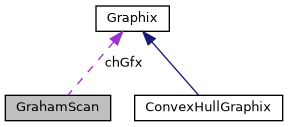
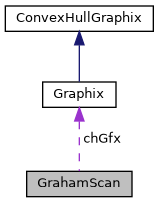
  digraph {
    node [color=black fillcolor=white fontname=Helvetica fontsize=10 shape=record style=filled]
    edge [dir=back fontname=Helvetica fontsize=10 labelfontname=Helvetica labelfontsize=10]
    n1 [fillcolor=grey75 fontcolor=black height=0.2 label=GrahamScan width=0.4]
    n2 [height=0.2 label=ConvexHullGraphix width=0.4]
    n3 [height=0.2 label=Graphix width=0.4]
    n3 -> n1 [color=darkorchid3 label=" chGfx" style=dashed]
-   n3 -> n2 [color=midnightblue style=solid]
+   n2 -> n3 [color=midnightblue style=solid]
  }
